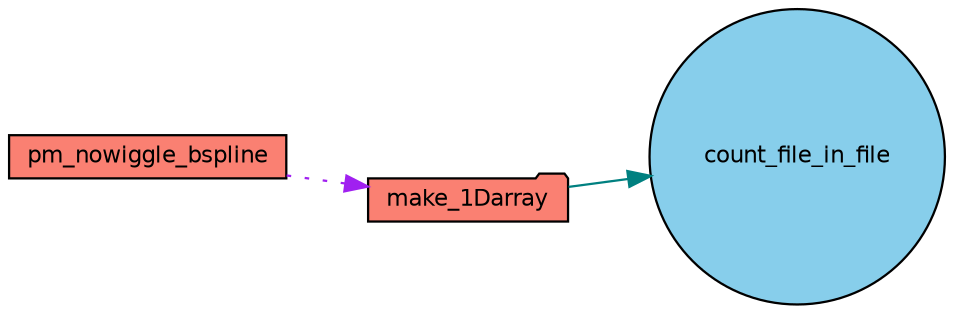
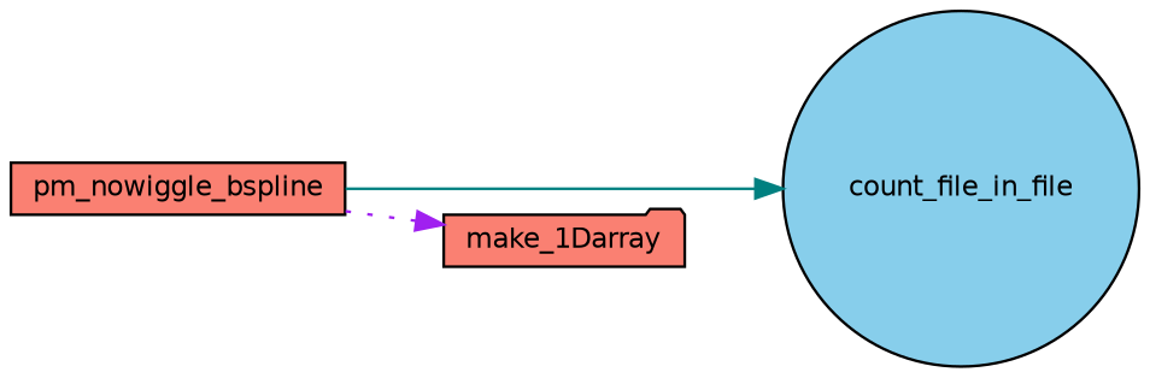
  digraph {
    rankdir=LR
    node [color=black fillcolor=salmon fontname=Helvetica fontsize=10 style=filled]
    edge [arrowhead=normal fontname=Helvetica fontsize=10 labelfontname=Helvetica labelfontsize=10]
    n1 [fontcolor=black height=0.2 label=pm_nowiggle_bspline shape=box width=0.4]
    n2 [fillcolor=skyblue height=0.2 label=count_file_in_file shape=circle width=0.4]
    n3 [height=0.2 label=make_1Darray shape=folder width=0.4]
-   n3 -> n2 [color=teal style=solid]
+   n1 -> n2 [color=teal style=solid]
    n1 -> n3 [color=purple style=dotted]
  }
